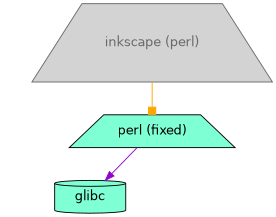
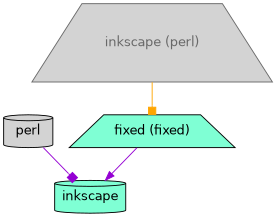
  digraph {
    node [fillcolor=lightgrey fontname=Helvetica shape=cylinder style=filled]
    edge [arrowhead=box color=darkviolet]
-   n2 [fillcolor=aquamarine label=glibc]
+   n1 [label=perl]
+   n2 [fillcolor=aquamarine label=inkscape]
    n3 [color=dimgrey fontcolor=dimgrey label="inkscape (perl)" margin=0.2 shape=trapezium]
-   n4 [fillcolor=aquamarine label="perl (fixed)" shape=trapezium]
+   n4 [fillcolor=aquamarine label="fixed (fixed)" shape=trapezium]
+   n1 -> n2
    n3 -> n4 [color=orange]
    n4 -> n2 [arrowhead=normal]
  }
